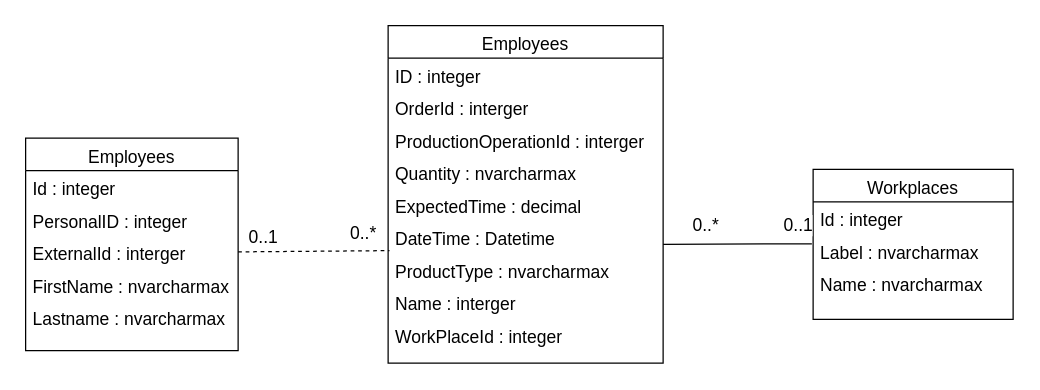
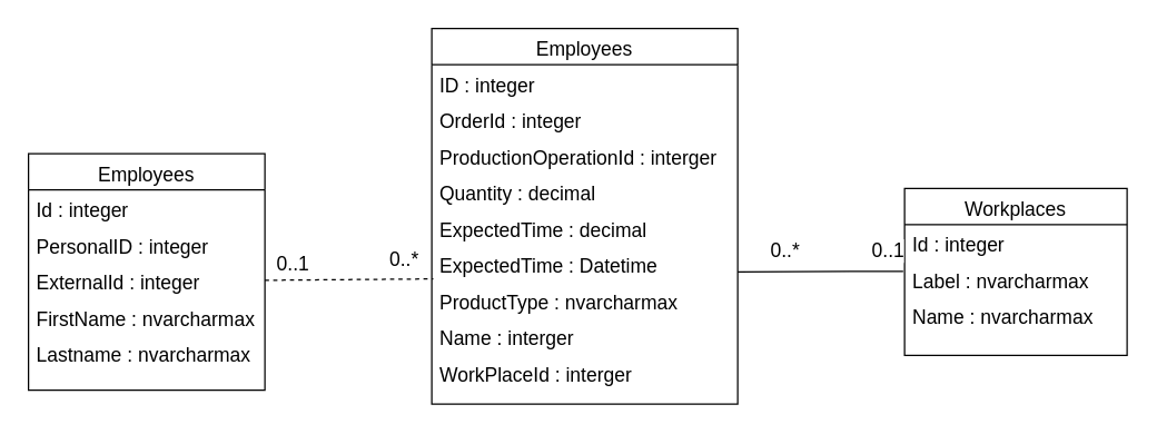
  <mxCell id="0" />
  <mxCell id="1" parent="0" />
  <mxCell id="2" value="Employees" style="swimlane;fontStyle=0;align=center;verticalAlign=top;childLayout=stackLayout;horizontal=1;startSize=26;horizontalStack=0;resizeParent=1;resizeLast=0;collapsible=1;marginBottom=0;rounded=0;shadow=0;strokeWidth=1;fontSize=14;" parent="1" vertex="1"><mxGeometry x="20" y="110" width="170" height="170" as="geometry"><mxRectangle x="130" y="380" width="160" height="26" as="alternateBounds" /></mxGeometry></mxCell>
  <mxCell id="3" value="Id : integer" style="text;align=left;verticalAlign=top;spacingLeft=4;spacingRight=4;overflow=hidden;rotatable=0;points=[[0,0.5],[1,0.5]];portConstraint=eastwest;fontSize=14;" parent="2" vertex="1"><mxGeometry y="26" width="170" height="26" as="geometry" /></mxCell>
  <mxCell id="4" value="PersonalID : integer" style="text;align=left;verticalAlign=top;spacingLeft=4;spacingRight=4;overflow=hidden;rotatable=0;points=[[0,0.5],[1,0.5]];portConstraint=eastwest;rounded=0;shadow=0;html=0;fontSize=14;" parent="2" vertex="1"><mxGeometry y="52" width="170" height="26" as="geometry" /></mxCell>
- <mxCell id="5" value="ExternalId : interger" style="text;align=left;verticalAlign=top;spacingLeft=4;spacingRight=4;overflow=hidden;rotatable=0;points=[[0,0.5],[1,0.5]];portConstraint=eastwest;rounded=0;shadow=0;html=0;fontSize=14;" vertex="1" parent="2"><mxGeometry y="78" width="170" height="26" as="geometry" /></mxCell>
+ <mxCell id="5" value="ExternalId : integer" style="text;align=left;verticalAlign=top;spacingLeft=4;spacingRight=4;overflow=hidden;rotatable=0;points=[[0,0.5],[1,0.5]];portConstraint=eastwest;rounded=0;shadow=0;html=0;fontSize=14;" vertex="1" parent="2"><mxGeometry y="78" width="170" height="26" as="geometry" /></mxCell>
  <mxCell id="6" value="FirstName : nvarcharmax" style="text;align=left;verticalAlign=top;spacingLeft=4;spacingRight=4;overflow=hidden;rotatable=0;points=[[0,0.5],[1,0.5]];portConstraint=eastwest;rounded=0;shadow=0;html=0;fontSize=14;" vertex="1" parent="2"><mxGeometry y="104" width="170" height="26" as="geometry" /></mxCell>
  <mxCell id="7" value="Lastname : nvarcharmax" style="text;align=left;verticalAlign=top;spacingLeft=4;spacingRight=4;overflow=hidden;rotatable=0;points=[[0,0.5],[1,0.5]];portConstraint=eastwest;rounded=0;shadow=0;html=0;fontSize=14;" vertex="1" parent="2"><mxGeometry y="130" width="170" height="26" as="geometry" /></mxCell>
  <mxCell id="8" value="Workplaces" style="swimlane;fontStyle=0;align=center;verticalAlign=top;childLayout=stackLayout;horizontal=1;startSize=26;horizontalStack=0;resizeParent=1;resizeLast=0;collapsible=1;marginBottom=0;rounded=0;shadow=0;strokeWidth=1;fontSize=14;" vertex="1" parent="1"><mxGeometry x="650" y="135" width="160" height="120" as="geometry"><mxRectangle x="130" y="380" width="160" height="26" as="alternateBounds" /></mxGeometry></mxCell>
  <mxCell id="9" value="Id : integer" style="text;align=left;verticalAlign=top;spacingLeft=4;spacingRight=4;overflow=hidden;rotatable=0;points=[[0,0.5],[1,0.5]];portConstraint=eastwest;fontSize=14;" vertex="1" parent="8"><mxGeometry y="26" width="160" height="26" as="geometry" /></mxCell>
  <mxCell id="10" value="Label : nvarcharmax" style="text;align=left;verticalAlign=top;spacingLeft=4;spacingRight=4;overflow=hidden;rotatable=0;points=[[0,0.5],[1,0.5]];portConstraint=eastwest;rounded=0;shadow=0;html=0;fontSize=14;" vertex="1" parent="8"><mxGeometry y="52" width="160" height="26" as="geometry" /></mxCell>
  <mxCell id="11" value="Name : nvarcharmax" style="text;align=left;verticalAlign=top;spacingLeft=4;spacingRight=4;overflow=hidden;rotatable=0;points=[[0,0.5],[1,0.5]];portConstraint=eastwest;rounded=0;shadow=0;html=0;fontSize=14;" vertex="1" parent="8"><mxGeometry y="78" width="160" height="26" as="geometry" /></mxCell>
  <mxCell id="12" value="Employees" style="swimlane;fontStyle=0;align=center;verticalAlign=top;childLayout=stackLayout;horizontal=1;startSize=26;horizontalStack=0;resizeParent=1;resizeLast=0;collapsible=1;marginBottom=0;rounded=0;shadow=0;strokeWidth=1;fontSize=14;" vertex="1" parent="1"><mxGeometry x="310" y="20" width="220" height="270" as="geometry"><mxRectangle x="130" y="380" width="160" height="26" as="alternateBounds" /></mxGeometry></mxCell>
  <mxCell id="13" value="ID : integer" style="text;align=left;verticalAlign=top;spacingLeft=4;spacingRight=4;overflow=hidden;rotatable=0;points=[[0,0.5],[1,0.5]];portConstraint=eastwest;fontSize=14;" vertex="1" parent="12"><mxGeometry y="26" width="220" height="26" as="geometry" /></mxCell>
- <mxCell id="14" value="OrderId : interger" style="text;align=left;verticalAlign=top;spacingLeft=4;spacingRight=4;overflow=hidden;rotatable=0;points=[[0,0.5],[1,0.5]];portConstraint=eastwest;rounded=0;shadow=0;html=0;fontSize=14;" vertex="1" parent="12"><mxGeometry y="52" width="220" height="26" as="geometry" /></mxCell>
+ <mxCell id="14" value="OrderId : integer" style="text;align=left;verticalAlign=top;spacingLeft=4;spacingRight=4;overflow=hidden;rotatable=0;points=[[0,0.5],[1,0.5]];portConstraint=eastwest;rounded=0;shadow=0;html=0;fontSize=14;" vertex="1" parent="12"><mxGeometry y="52" width="220" height="26" as="geometry" /></mxCell>
  <mxCell id="15" value="ProductionOperationId : interger" style="text;align=left;verticalAlign=top;spacingLeft=4;spacingRight=4;overflow=hidden;rotatable=0;points=[[0,0.5],[1,0.5]];portConstraint=eastwest;rounded=0;shadow=0;html=0;fontSize=14;" vertex="1" parent="12"><mxGeometry y="78" width="220" height="26" as="geometry" /></mxCell>
- <mxCell id="16" value="Quantity : nvarcharmax" style="text;align=left;verticalAlign=top;spacingLeft=4;spacingRight=4;overflow=hidden;rotatable=0;points=[[0,0.5],[1,0.5]];portConstraint=eastwest;rounded=0;shadow=0;html=0;fontSize=14;" vertex="1" parent="12"><mxGeometry y="104" width="220" height="26" as="geometry" /></mxCell>
+ <mxCell id="16" value="Quantity : decimal" style="text;align=left;verticalAlign=top;spacingLeft=4;spacingRight=4;overflow=hidden;rotatable=0;points=[[0,0.5],[1,0.5]];portConstraint=eastwest;rounded=0;shadow=0;html=0;fontSize=14;" vertex="1" parent="12"><mxGeometry y="104" width="220" height="26" as="geometry" /></mxCell>
  <mxCell id="17" value="ExpectedTime : decimal" style="text;align=left;verticalAlign=top;spacingLeft=4;spacingRight=4;overflow=hidden;rotatable=0;points=[[0,0.5],[1,0.5]];portConstraint=eastwest;rounded=0;shadow=0;html=0;fontSize=14;" vertex="1" parent="12"><mxGeometry y="130" width="220" height="26" as="geometry" /></mxCell>
- <mxCell id="18" value="DateTime : Datetime" style="text;align=left;verticalAlign=top;spacingLeft=4;spacingRight=4;overflow=hidden;rotatable=0;points=[[0,0.5],[1,0.5]];portConstraint=eastwest;rounded=0;shadow=0;html=0;fontSize=14;" vertex="1" parent="12"><mxGeometry y="156" width="220" height="26" as="geometry" /></mxCell>
+ <mxCell id="18" value="ExpectedTime : Datetime" style="text;align=left;verticalAlign=top;spacingLeft=4;spacingRight=4;overflow=hidden;rotatable=0;points=[[0,0.5],[1,0.5]];portConstraint=eastwest;rounded=0;shadow=0;html=0;fontSize=14;" vertex="1" parent="12"><mxGeometry y="156" width="220" height="26" as="geometry" /></mxCell>
  <mxCell id="19" value="ProductType : nvarcharmax" style="text;align=left;verticalAlign=top;spacingLeft=4;spacingRight=4;overflow=hidden;rotatable=0;points=[[0,0.5],[1,0.5]];portConstraint=eastwest;rounded=0;shadow=0;html=0;fontSize=14;" vertex="1" parent="12"><mxGeometry y="182" width="220" height="26" as="geometry" /></mxCell>
  <mxCell id="20" value="Name : interger" style="text;align=left;verticalAlign=top;spacingLeft=4;spacingRight=4;overflow=hidden;rotatable=0;points=[[0,0.5],[1,0.5]];portConstraint=eastwest;rounded=0;shadow=0;html=0;fontSize=14;" vertex="1" parent="12"><mxGeometry y="208" width="220" height="26" as="geometry" /></mxCell>
- <mxCell id="21" value="WorkPlaceId : integer" style="text;align=left;verticalAlign=top;spacingLeft=4;spacingRight=4;overflow=hidden;rotatable=0;points=[[0,0.5],[1,0.5]];portConstraint=eastwest;rounded=0;shadow=0;html=0;fontSize=14;" vertex="1" parent="12"><mxGeometry y="234" width="220" height="26" as="geometry" /></mxCell>
+ <mxCell id="21" value="WorkPlaceId : interger" style="text;align=left;verticalAlign=top;spacingLeft=4;spacingRight=4;overflow=hidden;rotatable=0;points=[[0,0.5],[1,0.5]];portConstraint=eastwest;rounded=0;shadow=0;html=0;fontSize=14;" vertex="1" parent="12"><mxGeometry y="234" width="220" height="26" as="geometry" /></mxCell>
  <mxCell id="22" value="" style="endArrow=none;html=1;rounded=0;exitX=1;exitY=0.5;exitDx=0;exitDy=0;entryX=0.005;entryY=0.923;entryDx=0;entryDy=0;entryPerimeter=0;fontSize=14;dashed=1;" edge="1" parent="1" source="5" target="18"><mxGeometry width="50" height="50" relative="1" as="geometry"><mxPoint x="220" y="200" as="sourcePoint" /><mxPoint x="270" y="150" as="targetPoint" /></mxGeometry></mxCell>
  <mxCell id="23" value="0..1" style="edgeLabel;html=1;align=center;verticalAlign=middle;resizable=0;points=[];fontSize=14;" vertex="1" connectable="0" parent="22"><mxGeometry x="-0.715" y="-4" relative="1" as="geometry"><mxPoint x="2" y="-16" as="offset" /></mxGeometry></mxCell>
  <mxCell id="24" value="" style="endArrow=none;html=1;rounded=0;entryX=0.005;entryY=0.923;entryDx=0;entryDy=0;entryPerimeter=0;fontSize=14;" edge="1" parent="1"><mxGeometry width="50" height="50" relative="1" as="geometry"><mxPoint x="530" y="195" as="sourcePoint" /><mxPoint x="649" y="194.5" as="targetPoint" /></mxGeometry></mxCell>
  <mxCell id="25" value="0..*" style="edgeLabel;html=1;align=center;verticalAlign=middle;resizable=0;points=[];fontSize=14;" vertex="1" connectable="0" parent="24"><mxGeometry x="-0.283" y="-1" relative="1" as="geometry"><mxPoint x="-10" y="-16" as="offset" /></mxGeometry></mxCell>
  <mxCell id="26" value="0..1" style="edgeLabel;html=1;align=center;verticalAlign=middle;resizable=0;points=[];fontSize=14;" vertex="1" connectable="0" parent="24"><mxGeometry x="0.371" y="-1" relative="1" as="geometry"><mxPoint x="25" y="-16" as="offset" /></mxGeometry></mxCell>
  <mxCell id="27" value="0..*" style="edgeLabel;html=1;align=center;verticalAlign=middle;resizable=0;points=[];fontSize=14;" vertex="1" connectable="0" parent="1"><mxGeometry x="229.998" y="189.997" as="geometry"><mxPoint x="60" y="-4" as="offset" /></mxGeometry></mxCell>
